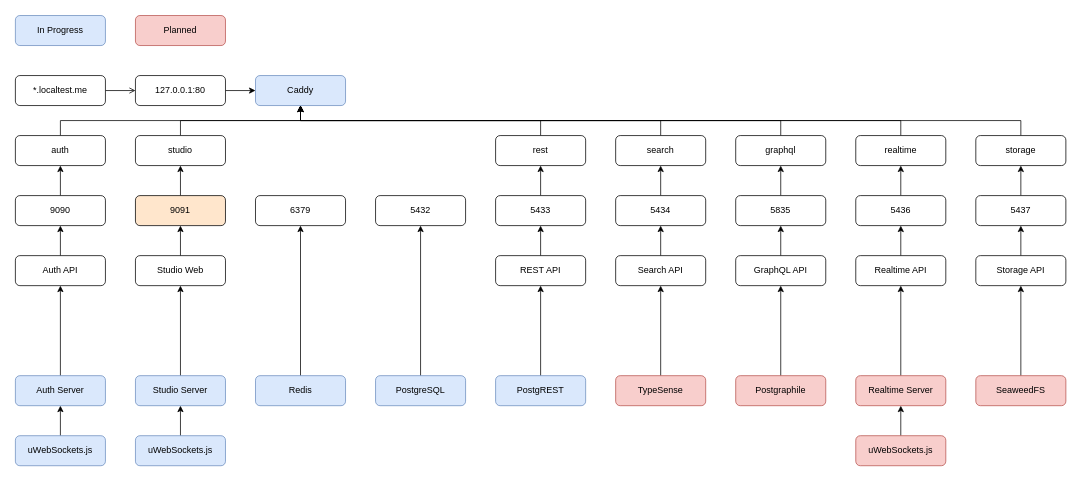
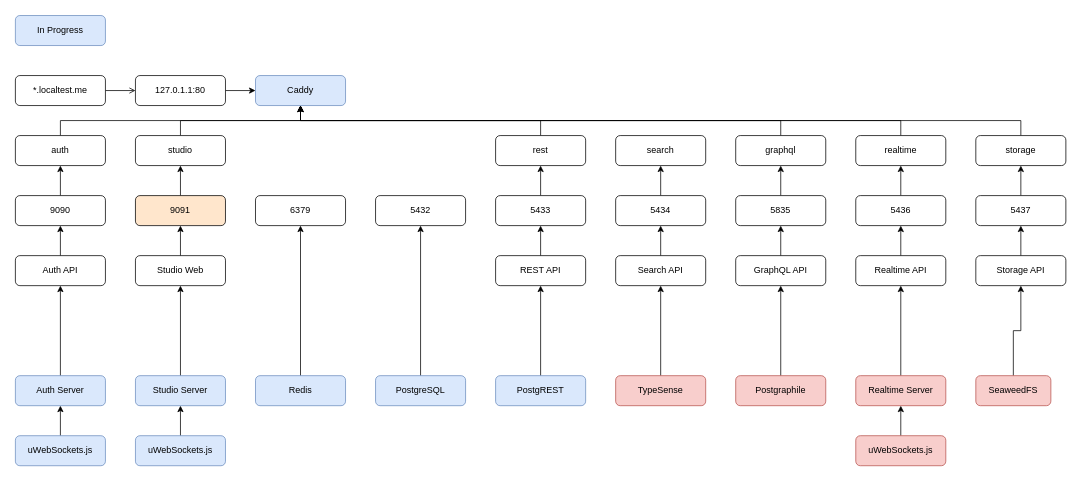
  <mxCell id="0" />
  <mxCell id="1" parent="0" />
  <mxCell id="2" style="edgeStyle=orthogonalEdgeStyle;rounded=0;orthogonalLoop=1;jettySize=auto;html=1;exitX=0.5;exitY=0;exitDx=0;exitDy=0;entryX=0.5;entryY=1;entryDx=0;entryDy=0;" edge="1" parent="1" source="3" target="53"><mxGeometry relative="1" as="geometry" /></mxCell>
  <mxCell id="3" value="PostgreSQL" style="rounded=1;whiteSpace=wrap;html=1;fillColor=#dae8fc;strokeColor=#6c8ebf;" vertex="1" parent="1"><mxGeometry x="500" y="500" width="120" height="40" as="geometry" /></mxCell>
  <mxCell id="4" style="edgeStyle=orthogonalEdgeStyle;rounded=0;orthogonalLoop=1;jettySize=auto;html=1;exitX=0.5;exitY=0;exitDx=0;exitDy=0;entryX=0.5;entryY=1;entryDx=0;entryDy=0;" edge="1" parent="1" source="5" target="9"><mxGeometry relative="1" as="geometry" /></mxCell>
  <mxCell id="5" value="TypeSense" style="rounded=1;whiteSpace=wrap;html=1;fillColor=#f8cecc;strokeColor=#b85450;" vertex="1" parent="1"><mxGeometry x="820" y="500" width="120" height="40" as="geometry" /></mxCell>
  <mxCell id="6" style="edgeStyle=orthogonalEdgeStyle;rounded=0;orthogonalLoop=1;jettySize=auto;html=1;exitX=0.5;exitY=0;exitDx=0;exitDy=0;entryX=0.5;entryY=1;entryDx=0;entryDy=0;" edge="1" parent="1" source="7" target="54"><mxGeometry relative="1" as="geometry" /></mxCell>
  <mxCell id="7" value="Redis" style="rounded=1;whiteSpace=wrap;html=1;fillColor=#dae8fc;strokeColor=#6c8ebf;" vertex="1" parent="1"><mxGeometry x="340" y="500" width="120" height="40" as="geometry" /></mxCell>
  <mxCell id="8" style="edgeStyle=orthogonalEdgeStyle;rounded=0;orthogonalLoop=1;jettySize=auto;html=1;exitX=0.5;exitY=0;exitDx=0;exitDy=0;entryX=0.5;entryY=1;entryDx=0;entryDy=0;" edge="1" parent="1" source="9" target="28"><mxGeometry relative="1" as="geometry" /></mxCell>
  <mxCell id="9" value="Search API" style="rounded=1;whiteSpace=wrap;html=1;" vertex="1" parent="1"><mxGeometry x="820" y="340" width="120" height="40" as="geometry" /></mxCell>
  <mxCell id="10" style="edgeStyle=orthogonalEdgeStyle;rounded=0;orthogonalLoop=1;jettySize=auto;html=1;exitX=0.5;exitY=0;exitDx=0;exitDy=0;entryX=0.5;entryY=1;entryDx=0;entryDy=0;" edge="1" parent="1" source="11" target="13"><mxGeometry relative="1" as="geometry" /></mxCell>
  <mxCell id="11" value="PostgREST" style="rounded=1;whiteSpace=wrap;html=1;fillColor=#dae8fc;strokeColor=#6c8ebf;" vertex="1" parent="1"><mxGeometry x="660" y="500" width="120" height="40" as="geometry" /></mxCell>
  <mxCell id="12" style="edgeStyle=orthogonalEdgeStyle;rounded=0;orthogonalLoop=1;jettySize=auto;html=1;exitX=0.5;exitY=0;exitDx=0;exitDy=0;entryX=0.5;entryY=1;entryDx=0;entryDy=0;" edge="1" parent="1" source="13" target="26"><mxGeometry relative="1" as="geometry" /></mxCell>
  <mxCell id="13" value="REST API" style="rounded=1;whiteSpace=wrap;html=1;" vertex="1" parent="1"><mxGeometry x="660" y="340" width="120" height="40" as="geometry" /></mxCell>
  <mxCell id="14" style="edgeStyle=orthogonalEdgeStyle;rounded=0;orthogonalLoop=1;jettySize=auto;html=1;exitX=0.5;exitY=0;exitDx=0;exitDy=0;entryX=0.5;entryY=1;entryDx=0;entryDy=0;" edge="1" parent="1" source="15" target="17"><mxGeometry relative="1" as="geometry" /></mxCell>
- <mxCell id="15" value="SeaweedFS" style="rounded=1;whiteSpace=wrap;html=1;fillColor=#f8cecc;strokeColor=#b85450;" vertex="1" parent="1"><mxGeometry x="1300" y="500" width="120" height="40" as="geometry" /></mxCell>
+ <mxCell id="15" value="SeaweedFS" style="rounded=1;whiteSpace=wrap;html=1;fillColor=#f8cecc;strokeColor=#b85450;" vertex="1" parent="1"><mxGeometry x="1300" y="500" width="100" height="40" as="geometry" /></mxCell>
  <mxCell id="16" style="edgeStyle=orthogonalEdgeStyle;rounded=0;orthogonalLoop=1;jettySize=auto;html=1;exitX=0.5;exitY=0;exitDx=0;exitDy=0;entryX=0.5;entryY=1;entryDx=0;entryDy=0;" edge="1" parent="1" source="17" target="30"><mxGeometry relative="1" as="geometry" /></mxCell>
  <mxCell id="17" value="Storage API" style="rounded=1;whiteSpace=wrap;html=1;" vertex="1" parent="1"><mxGeometry x="1300" y="340" width="120" height="40" as="geometry" /></mxCell>
  <mxCell id="18" style="edgeStyle=orthogonalEdgeStyle;rounded=0;orthogonalLoop=1;jettySize=auto;html=1;exitX=0.5;exitY=0;exitDx=0;exitDy=0;entryX=0.5;entryY=1;entryDx=0;entryDy=0;" edge="1" parent="1" source="19" target="38"><mxGeometry relative="1" as="geometry" /></mxCell>
  <mxCell id="19" value="uWebSockets.js" style="rounded=1;whiteSpace=wrap;html=1;fillColor=#dae8fc;strokeColor=#6c8ebf;" vertex="1" parent="1"><mxGeometry x="20" y="580" width="120" height="40" as="geometry" /></mxCell>
  <mxCell id="20" style="edgeStyle=orthogonalEdgeStyle;rounded=0;orthogonalLoop=1;jettySize=auto;html=1;exitX=0.5;exitY=0;exitDx=0;exitDy=0;entryX=0.5;entryY=1;entryDx=0;entryDy=0;" edge="1" parent="1" source="21" target="24"><mxGeometry relative="1" as="geometry" /></mxCell>
  <mxCell id="21" value="Auth API" style="rounded=1;whiteSpace=wrap;html=1;" vertex="1" parent="1"><mxGeometry x="20" y="340" width="120" height="40" as="geometry" /></mxCell>
  <mxCell id="22" value="Caddy" style="rounded=1;whiteSpace=wrap;html=1;fillColor=#dae8fc;strokeColor=#6c8ebf;" vertex="1" parent="1"><mxGeometry x="340" y="100" width="120" height="40" as="geometry" /></mxCell>
  <mxCell id="23" style="edgeStyle=orthogonalEdgeStyle;rounded=0;orthogonalLoop=1;jettySize=auto;html=1;exitX=0.5;exitY=0;exitDx=0;exitDy=0;entryX=0.5;entryY=1;entryDx=0;entryDy=0;" edge="1" parent="1" source="24" target="56"><mxGeometry relative="1" as="geometry" /></mxCell>
  <mxCell id="24" value="9090" style="rounded=1;whiteSpace=wrap;html=1;" vertex="1" parent="1"><mxGeometry x="20" y="260" width="120" height="40" as="geometry" /></mxCell>
  <mxCell id="25" style="edgeStyle=orthogonalEdgeStyle;rounded=0;orthogonalLoop=1;jettySize=auto;html=1;exitX=0.5;exitY=0;exitDx=0;exitDy=0;entryX=0.5;entryY=1;entryDx=0;entryDy=0;" edge="1" parent="1" source="26" target="66"><mxGeometry relative="1" as="geometry" /></mxCell>
  <mxCell id="26" value="5433" style="rounded=1;whiteSpace=wrap;html=1;" vertex="1" parent="1"><mxGeometry x="660" y="260" width="120" height="40" as="geometry" /></mxCell>
  <mxCell id="27" style="edgeStyle=orthogonalEdgeStyle;rounded=0;orthogonalLoop=1;jettySize=auto;html=1;exitX=0.5;exitY=0;exitDx=0;exitDy=0;entryX=0.5;entryY=1;entryDx=0;entryDy=0;" edge="1" parent="1" source="28" target="68"><mxGeometry relative="1" as="geometry" /></mxCell>
  <mxCell id="28" value="5434" style="rounded=1;whiteSpace=wrap;html=1;" vertex="1" parent="1"><mxGeometry x="820" y="260" width="120" height="40" as="geometry" /></mxCell>
  <mxCell id="29" style="edgeStyle=orthogonalEdgeStyle;rounded=0;orthogonalLoop=1;jettySize=auto;html=1;exitX=0.5;exitY=0;exitDx=0;exitDy=0;entryX=0.5;entryY=1;entryDx=0;entryDy=0;" edge="1" parent="1" source="30" target="74"><mxGeometry relative="1" as="geometry" /></mxCell>
  <mxCell id="30" value="5437" style="rounded=1;whiteSpace=wrap;html=1;" vertex="1" parent="1"><mxGeometry x="1300" y="260" width="120" height="40" as="geometry" /></mxCell>
  <mxCell id="31" style="edgeStyle=orthogonalEdgeStyle;rounded=0;orthogonalLoop=1;jettySize=auto;html=1;exitX=0.5;exitY=0;exitDx=0;exitDy=0;entryX=0.5;entryY=1;entryDx=0;entryDy=0;" edge="1" parent="1" source="32" target="40"><mxGeometry relative="1" as="geometry" /></mxCell>
  <mxCell id="32" value="uWebSockets.js" style="rounded=1;whiteSpace=wrap;html=1;fillColor=#f8cecc;strokeColor=#b85450;" vertex="1" parent="1"><mxGeometry x="1140" y="580" width="120" height="40" as="geometry" /></mxCell>
  <mxCell id="33" style="edgeStyle=orthogonalEdgeStyle;rounded=0;orthogonalLoop=1;jettySize=auto;html=1;exitX=0.5;exitY=0;exitDx=0;exitDy=0;entryX=0.5;entryY=1;entryDx=0;entryDy=0;" edge="1" parent="1" source="34" target="36"><mxGeometry relative="1" as="geometry" /></mxCell>
  <mxCell id="34" value="&lt;div&gt;Realtime API&lt;/div&gt;" style="rounded=1;whiteSpace=wrap;html=1;" vertex="1" parent="1"><mxGeometry x="1140" y="340" width="120" height="40" as="geometry" /></mxCell>
  <mxCell id="35" style="edgeStyle=orthogonalEdgeStyle;rounded=0;orthogonalLoop=1;jettySize=auto;html=1;exitX=0.5;exitY=0;exitDx=0;exitDy=0;entryX=0.5;entryY=1;entryDx=0;entryDy=0;" edge="1" parent="1" source="36" target="72"><mxGeometry relative="1" as="geometry" /></mxCell>
  <mxCell id="36" value="5436" style="rounded=1;whiteSpace=wrap;html=1;" vertex="1" parent="1"><mxGeometry x="1140" y="260" width="120" height="40" as="geometry" /></mxCell>
  <mxCell id="37" style="edgeStyle=orthogonalEdgeStyle;rounded=0;orthogonalLoop=1;jettySize=auto;html=1;exitX=0.5;exitY=0;exitDx=0;exitDy=0;entryX=0.5;entryY=1;entryDx=0;entryDy=0;" edge="1" parent="1" source="38" target="21"><mxGeometry relative="1" as="geometry" /></mxCell>
  <mxCell id="38" value="Auth Server" style="rounded=1;whiteSpace=wrap;html=1;fillColor=#dae8fc;strokeColor=#6c8ebf;" vertex="1" parent="1"><mxGeometry x="20" y="500" width="120" height="40" as="geometry" /></mxCell>
  <mxCell id="39" style="edgeStyle=orthogonalEdgeStyle;rounded=0;orthogonalLoop=1;jettySize=auto;html=1;exitX=0.5;exitY=0;exitDx=0;exitDy=0;entryX=0.5;entryY=1;entryDx=0;entryDy=0;" edge="1" parent="1" source="40" target="34"><mxGeometry relative="1" as="geometry" /></mxCell>
  <mxCell id="40" value="Realtime Server" style="rounded=1;whiteSpace=wrap;html=1;fillColor=#f8cecc;strokeColor=#b85450;" vertex="1" parent="1"><mxGeometry x="1140" y="500" width="120" height="40" as="geometry" /></mxCell>
  <mxCell id="41" style="edgeStyle=orthogonalEdgeStyle;rounded=0;orthogonalLoop=1;jettySize=auto;html=1;exitX=0.5;exitY=0;exitDx=0;exitDy=0;entryX=0.5;entryY=1;entryDx=0;entryDy=0;" edge="1" parent="1" source="42" target="44"><mxGeometry relative="1" as="geometry" /></mxCell>
  <mxCell id="42" value="uWebSockets.js" style="rounded=1;whiteSpace=wrap;html=1;fillColor=#dae8fc;strokeColor=#6c8ebf;" vertex="1" parent="1"><mxGeometry x="180" y="580" width="120" height="40" as="geometry" /></mxCell>
  <mxCell id="43" style="edgeStyle=orthogonalEdgeStyle;rounded=0;orthogonalLoop=1;jettySize=auto;html=1;exitX=0.5;exitY=0;exitDx=0;exitDy=0;entryX=0.5;entryY=1;entryDx=0;entryDy=0;" edge="1" parent="1" source="44" target="46"><mxGeometry relative="1" as="geometry" /></mxCell>
  <mxCell id="44" value="Studio Server" style="rounded=1;whiteSpace=wrap;html=1;fillColor=#dae8fc;strokeColor=#6c8ebf;" vertex="1" parent="1"><mxGeometry x="180" y="500" width="120" height="40" as="geometry" /></mxCell>
  <mxCell id="45" style="edgeStyle=orthogonalEdgeStyle;rounded=0;orthogonalLoop=1;jettySize=auto;html=1;exitX=0.5;exitY=0;exitDx=0;exitDy=0;entryX=0.5;entryY=1;entryDx=0;entryDy=0;" edge="1" parent="1" source="46" target="48"><mxGeometry relative="1" as="geometry" /></mxCell>
  <mxCell id="46" value="Studio Web" style="rounded=1;whiteSpace=wrap;html=1;" vertex="1" parent="1"><mxGeometry x="180" y="340" width="120" height="40" as="geometry" /></mxCell>
  <mxCell id="47" style="edgeStyle=orthogonalEdgeStyle;rounded=0;orthogonalLoop=1;jettySize=auto;html=1;exitX=0.5;exitY=0;exitDx=0;exitDy=0;entryX=0.5;entryY=1;entryDx=0;entryDy=0;" edge="1" parent="1" source="48" target="64"><mxGeometry relative="1" as="geometry" /></mxCell>
  <mxCell id="48" value="9091" style="rounded=1;whiteSpace=wrap;html=1;fillColor=#ffe6cc;" vertex="1" parent="1"><mxGeometry x="180" y="260" width="120" height="40" as="geometry" /></mxCell>
  <mxCell id="49" style="edgeStyle=orthogonalEdgeStyle;rounded=0;orthogonalLoop=1;jettySize=auto;html=1;exitX=1;exitY=0.5;exitDx=0;exitDy=0;entryX=0;entryY=0.5;entryDx=0;entryDy=0;endArrow=open;" edge="1" parent="1" source="50" target="52"><mxGeometry relative="1" as="geometry" /></mxCell>
  <mxCell id="50" value="*.localtest.me" style="rounded=1;whiteSpace=wrap;html=1;" vertex="1" parent="1"><mxGeometry x="20" y="100" width="120" height="40" as="geometry" /></mxCell>
  <mxCell id="51" style="edgeStyle=orthogonalEdgeStyle;rounded=0;orthogonalLoop=1;jettySize=auto;html=1;exitX=1;exitY=0.5;exitDx=0;exitDy=0;entryX=0;entryY=0.5;entryDx=0;entryDy=0;" edge="1" parent="1" source="52" target="22"><mxGeometry relative="1" as="geometry" /></mxCell>
- <mxCell id="52" value="127.0.0.1:80" style="rounded=1;whiteSpace=wrap;html=1;" vertex="1" parent="1"><mxGeometry x="180" y="100" width="120" height="40" as="geometry" /></mxCell>
+ <mxCell id="52" value="127.0.1.1:80" style="rounded=1;whiteSpace=wrap;html=1;" vertex="1" parent="1"><mxGeometry x="180" y="100" width="120" height="40" as="geometry" /></mxCell>
  <mxCell id="53" value="5432" style="rounded=1;whiteSpace=wrap;html=1;" vertex="1" parent="1"><mxGeometry x="500" y="260" width="120" height="40" as="geometry" /></mxCell>
  <mxCell id="54" value="6379" style="rounded=1;whiteSpace=wrap;html=1;" vertex="1" parent="1"><mxGeometry x="340" y="260" width="120" height="40" as="geometry" /></mxCell>
  <mxCell id="55" style="edgeStyle=orthogonalEdgeStyle;rounded=0;orthogonalLoop=1;jettySize=auto;html=1;exitX=0.5;exitY=0;exitDx=0;exitDy=0;entryX=0.5;entryY=1;entryDx=0;entryDy=0;" edge="1" parent="1" source="56" target="22"><mxGeometry relative="1" as="geometry" /></mxCell>
  <mxCell id="56" value="auth" style="rounded=1;whiteSpace=wrap;html=1;" vertex="1" parent="1"><mxGeometry x="20" width="120" height="40" as="geometry" y="180" /></mxCell>
  <mxCell id="57" style="edgeStyle=orthogonalEdgeStyle;rounded=0;orthogonalLoop=1;jettySize=auto;html=1;exitX=0.5;exitY=0;exitDx=0;exitDy=0;entryX=0.5;entryY=1;entryDx=0;entryDy=0;" edge="1" source="58" target="60" parent="1"><mxGeometry relative="1" as="geometry" /></mxCell>
  <mxCell id="58" value="Postgraphile" style="rounded=1;whiteSpace=wrap;html=1;fillColor=#f8cecc;strokeColor=#b85450;" vertex="1" parent="1"><mxGeometry x="980" y="500" width="120" height="40" as="geometry" /></mxCell>
  <mxCell id="59" style="edgeStyle=orthogonalEdgeStyle;rounded=0;orthogonalLoop=1;jettySize=auto;html=1;exitX=0.5;exitY=0;exitDx=0;exitDy=0;entryX=0.5;entryY=1;entryDx=0;entryDy=0;" edge="1" source="60" target="62" parent="1"><mxGeometry relative="1" as="geometry" /></mxCell>
  <mxCell id="60" value="GraphQL API" style="rounded=1;whiteSpace=wrap;html=1;" vertex="1" parent="1"><mxGeometry x="980" y="340" width="120" height="40" as="geometry" /></mxCell>
  <mxCell id="61" style="edgeStyle=orthogonalEdgeStyle;rounded=0;orthogonalLoop=1;jettySize=auto;html=1;exitX=0.5;exitY=0;exitDx=0;exitDy=0;entryX=0.5;entryY=1;entryDx=0;entryDy=0;" edge="1" parent="1" source="62" target="70"><mxGeometry relative="1" as="geometry" /></mxCell>
  <mxCell id="62" value="5835" style="rounded=1;whiteSpace=wrap;html=1;" vertex="1" parent="1"><mxGeometry x="980" y="260" width="120" height="40" as="geometry" /></mxCell>
  <mxCell id="63" style="edgeStyle=orthogonalEdgeStyle;rounded=0;orthogonalLoop=1;jettySize=auto;html=1;exitX=0.5;exitY=0;exitDx=0;exitDy=0;entryX=0.5;entryY=1;entryDx=0;entryDy=0;" edge="1" parent="1" source="64" target="22"><mxGeometry relative="1" as="geometry" /></mxCell>
  <mxCell id="64" value="studio" style="rounded=1;whiteSpace=wrap;html=1;" vertex="1" parent="1"><mxGeometry x="180" width="120" height="40" as="geometry" y="180" /></mxCell>
  <mxCell id="65" style="edgeStyle=orthogonalEdgeStyle;rounded=0;orthogonalLoop=1;jettySize=auto;html=1;exitX=0.5;exitY=0;exitDx=0;exitDy=0;entryX=0.5;entryY=1;entryDx=0;entryDy=0;" edge="1" parent="1" source="66" target="22"><mxGeometry relative="1" as="geometry" /></mxCell>
  <mxCell id="66" value="rest" style="rounded=1;whiteSpace=wrap;html=1;" vertex="1" parent="1"><mxGeometry x="660" width="120" height="40" as="geometry" y="180" /></mxCell>
- <mxCell id="67" style="edgeStyle=orthogonalEdgeStyle;rounded=0;orthogonalLoop=1;jettySize=auto;html=1;exitX=0.5;exitY=0;exitDx=0;exitDy=0;entryX=0.5;entryY=1;entryDx=0;entryDy=0;" edge="1" parent="1" source="68" target="22"><mxGeometry relative="1" as="geometry" /></mxCell>
  <mxCell id="68" value="search" style="rounded=1;whiteSpace=wrap;html=1;" vertex="1" parent="1"><mxGeometry x="820" width="120" height="40" as="geometry" y="180" /></mxCell>
  <mxCell id="69" style="edgeStyle=orthogonalEdgeStyle;rounded=0;orthogonalLoop=1;jettySize=auto;html=1;exitX=0.5;exitY=0;exitDx=0;exitDy=0;entryX=0.5;entryY=1;entryDx=0;entryDy=0;" edge="1" parent="1" source="70" target="22"><mxGeometry relative="1" as="geometry" /></mxCell>
  <mxCell id="70" value="graphql" style="rounded=1;whiteSpace=wrap;html=1;" vertex="1" parent="1"><mxGeometry x="980" width="120" height="40" as="geometry" y="180" /></mxCell>
  <mxCell id="71" style="edgeStyle=orthogonalEdgeStyle;rounded=0;orthogonalLoop=1;jettySize=auto;html=1;exitX=0.5;exitY=0;exitDx=0;exitDy=0;entryX=0.5;entryY=1;entryDx=0;entryDy=0;" edge="1" parent="1" source="72" target="22"><mxGeometry relative="1" as="geometry" /></mxCell>
  <mxCell id="72" value="realtime" style="rounded=1;whiteSpace=wrap;html=1;" vertex="1" parent="1"><mxGeometry x="1140" width="120" height="40" as="geometry" y="180" /></mxCell>
  <mxCell id="73" style="edgeStyle=orthogonalEdgeStyle;rounded=0;orthogonalLoop=1;jettySize=auto;html=1;exitX=0.5;exitY=0;exitDx=0;exitDy=0;entryX=0.5;entryY=1;entryDx=0;entryDy=0;" edge="1" parent="1" source="74" target="22"><mxGeometry relative="1" as="geometry" /></mxCell>
  <mxCell id="74" value="storage" style="rounded=1;whiteSpace=wrap;html=1;" vertex="1" parent="1"><mxGeometry x="1300" width="120" height="40" as="geometry" y="180" /></mxCell>
  <mxCell id="75" value="In Progress" style="rounded=1;whiteSpace=wrap;html=1;fillColor=#dae8fc;strokeColor=#6c8ebf;" vertex="1" parent="1"><mxGeometry x="20" y="20" width="120" height="40" as="geometry" /></mxCell>
- <mxCell id="76" value="Planned" style="rounded=1;whiteSpace=wrap;html=1;fillColor=#f8cecc;strokeColor=#b85450;" vertex="1" parent="1"><mxGeometry x="180" y="20" width="120" height="40" as="geometry" /></mxCell>
